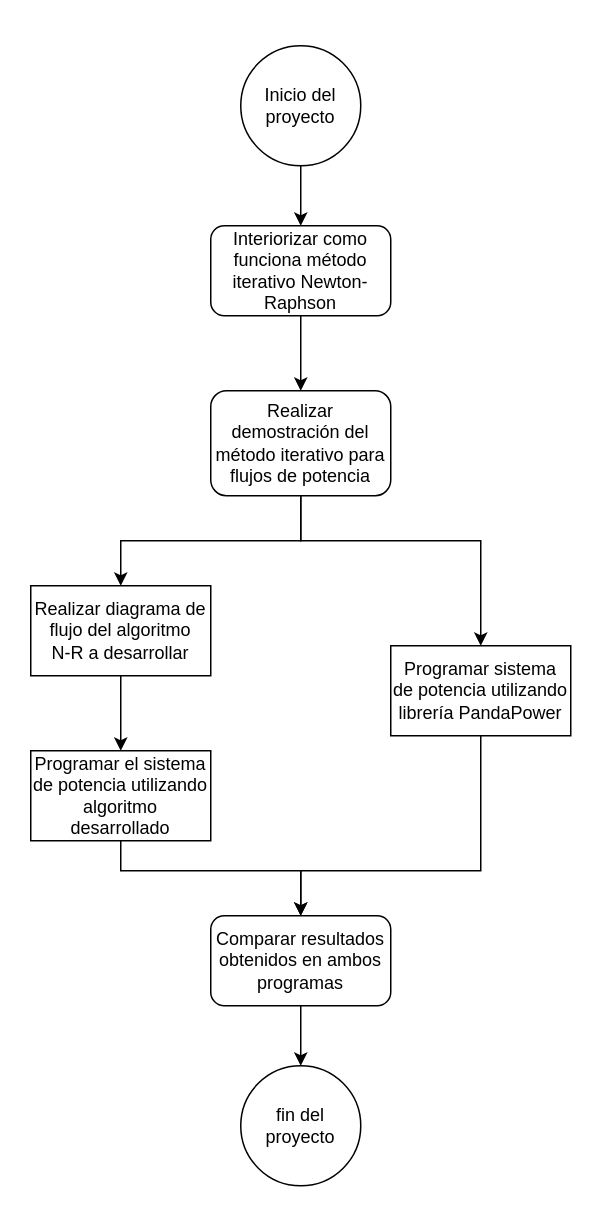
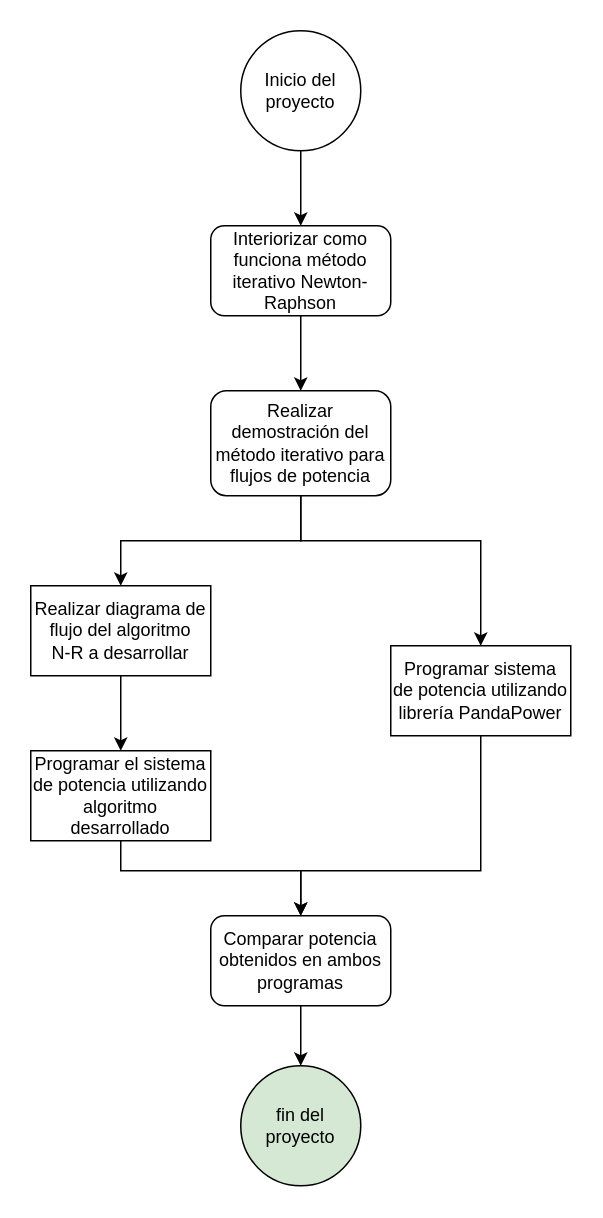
  <mxCell id="0" />
  <mxCell id="1" parent="0" />
  <mxCell id="2" value="" style="edgeStyle=orthogonalEdgeStyle;rounded=0;orthogonalLoop=1;jettySize=auto;html=1;" edge="1" parent="1" source="3" target="5"><mxGeometry relative="1" as="geometry" /></mxCell>
- <mxCell id="3" value="Inicio del proyecto" style="ellipse;whiteSpace=wrap;html=1;aspect=fixed;" vertex="1" parent="1"><mxGeometry x="160" y="30" width="80" height="80" as="geometry" /></mxCell>
+ <mxCell id="3" value="Inicio del proyecto" style="ellipse;whiteSpace=wrap;html=1;aspect=fixed;" vertex="1" parent="1"><mxGeometry x="160" y="20" width="80" height="80" as="geometry" /></mxCell>
  <mxCell id="4" value="" style="edgeStyle=orthogonalEdgeStyle;rounded=0;orthogonalLoop=1;jettySize=auto;html=1;" edge="1" parent="1" source="5" target="8"><mxGeometry relative="1" as="geometry" /></mxCell>
  <mxCell id="5" value="Interiorizar como funciona método iterativo Newton-Raphson" style="rounded=1;whiteSpace=wrap;html=1;" vertex="1" parent="1"><mxGeometry x="140" y="150" width="120" height="60" as="geometry" /></mxCell>
  <mxCell id="6" style="edgeStyle=orthogonalEdgeStyle;rounded=0;orthogonalLoop=1;jettySize=auto;html=1;entryX=0.5;entryY=0;entryDx=0;entryDy=0;" edge="1" parent="1" source="8" target="17"><mxGeometry relative="1" as="geometry" /></mxCell>
  <mxCell id="7" style="edgeStyle=orthogonalEdgeStyle;rounded=0;orthogonalLoop=1;jettySize=auto;html=1;" edge="1" parent="1" source="8" target="12"><mxGeometry relative="1" as="geometry"><Array as="points"><mxPoint x="200" y="360" /><mxPoint x="320" y="360" /></Array></mxGeometry></mxCell>
  <mxCell id="8" value="Realizar demostración del método iterativo para flujos de potencia" style="rounded=1;whiteSpace=wrap;html=1;" vertex="1" parent="1"><mxGeometry x="140" y="260" width="120" height="70" as="geometry" /></mxCell>
  <mxCell id="9" style="edgeStyle=orthogonalEdgeStyle;rounded=0;orthogonalLoop=1;jettySize=auto;html=1;entryX=0.5;entryY=0;entryDx=0;entryDy=0;" edge="1" parent="1" source="10" target="14"><mxGeometry relative="1" as="geometry"><Array as="points"><mxPoint x="80" y="580" /><mxPoint x="200" y="580" /></Array></mxGeometry></mxCell>
  <mxCell id="10" value="Programar el sistema de potencia utilizando algoritmo desarrollado" style="whiteSpace=wrap;html=1;" vertex="1" parent="1"><mxGeometry x="20" y="500" width="120" height="60" as="geometry" /></mxCell>
  <mxCell id="11" style="edgeStyle=orthogonalEdgeStyle;rounded=0;orthogonalLoop=1;jettySize=auto;html=1;" edge="1" parent="1" source="12" target="14"><mxGeometry relative="1" as="geometry"><Array as="points"><mxPoint x="320" y="580" /><mxPoint x="200" y="580" /></Array></mxGeometry></mxCell>
  <mxCell id="12" value="Programar sistema de potencia utilizando librería PandaPower" style="whiteSpace=wrap;html=1;" vertex="1" parent="1"><mxGeometry x="260" y="430" width="120" height="60" as="geometry" /></mxCell>
  <mxCell id="13" value="" style="edgeStyle=orthogonalEdgeStyle;rounded=0;orthogonalLoop=1;jettySize=auto;html=1;" edge="1" parent="1" source="14" target="15"><mxGeometry relative="1" as="geometry" /></mxCell>
- <mxCell id="14" value="Comparar resultados obtenidos en ambos programas" style="rounded=1;whiteSpace=wrap;html=1;" vertex="1" parent="1"><mxGeometry x="140" y="610" width="120" height="60" as="geometry" /></mxCell>
- <mxCell id="15" value="fin del proyecto" style="ellipse;whiteSpace=wrap;html=1;" vertex="1" parent="1"><mxGeometry x="160" y="710" width="80" height="80" as="geometry" /></mxCell>
+ <mxCell id="14" value="Comparar potencia obtenidos en ambos programas" style="rounded=1;whiteSpace=wrap;html=1;" vertex="1" parent="1"><mxGeometry x="140" y="610" width="120" height="60" as="geometry" /></mxCell>
+ <mxCell id="15" value="fin del proyecto" style="ellipse;whiteSpace=wrap;html=1;fillColor=#d5e8d4;" vertex="1" parent="1"><mxGeometry x="160" y="710" width="80" height="80" as="geometry" /></mxCell>
  <mxCell id="16" value="" style="edgeStyle=orthogonalEdgeStyle;rounded=0;orthogonalLoop=1;jettySize=auto;html=1;" edge="1" parent="1" source="17" target="10"><mxGeometry relative="1" as="geometry" /></mxCell>
  <mxCell id="17" value="Realizar diagrama de flujo del algoritmo&lt;div&gt;&lt;span style=&quot;background-color: initial;&quot;&gt;N-R a desarrollar&lt;/span&gt;&lt;/div&gt;" style="whiteSpace=wrap;html=1;" vertex="1" parent="1"><mxGeometry x="20" y="390" width="120" height="60" as="geometry" /></mxCell>
